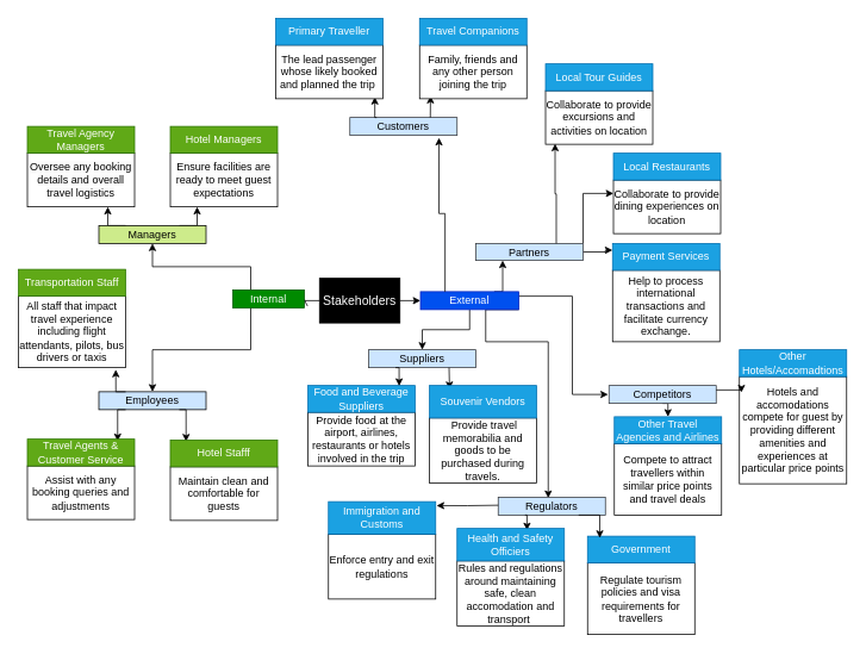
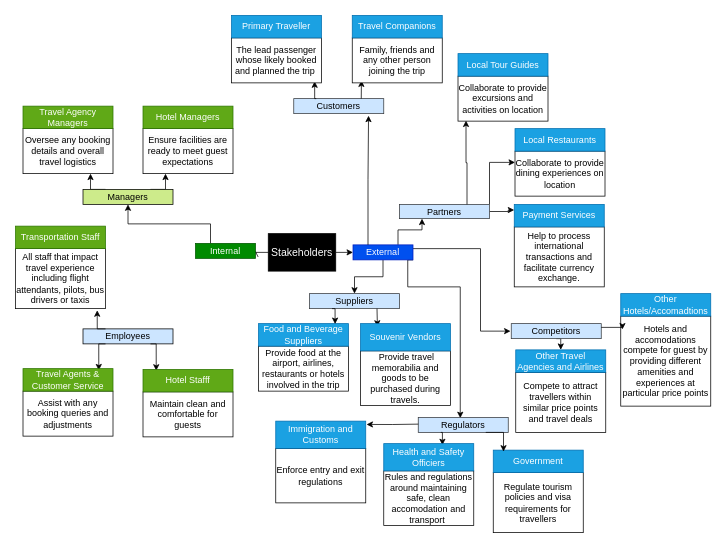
  <mxCell id="0" />
  <mxCell id="1" parent="0" />
  <mxCell id="2" style="edgeStyle=orthogonalEdgeStyle;rounded=0;orthogonalLoop=1;jettySize=auto;html=1;exitX=1;exitY=0.5;exitDx=0;exitDy=0;entryX=0;entryY=0.5;entryDx=0;entryDy=0;" edge="1" parent="1" source="4" target="21"><mxGeometry relative="1" as="geometry" /></mxCell>
  <mxCell id="3" style="edgeStyle=orthogonalEdgeStyle;rounded=0;orthogonalLoop=1;jettySize=auto;html=1;exitX=0;exitY=0.5;exitDx=0;exitDy=0;entryX=1;entryY=0.5;entryDx=0;entryDy=0;endArrow=open;" edge="1" parent="1" source="4" target="12"><mxGeometry relative="1" as="geometry" /></mxCell>
  <mxCell id="4" value="&lt;font color=&quot;#ffffff&quot; style=&quot;font-size: 14px;&quot;&gt;Stakeholders&lt;/font&gt;" style="rounded=0;whiteSpace=wrap;html=1;fillColor=#000000;" vertex="1" parent="1"><mxGeometry x="357" y="311" width="90" height="50" as="geometry" /></mxCell>
  <mxCell id="5" value="&lt;meta charset=&quot;utf-8&quot;&gt;&lt;span style=&quot;color: rgb(0, 0, 0); font-family: Helvetica; font-size: 12px; font-style: normal; font-variant-ligatures: normal; font-variant-caps: normal; font-weight: 400; letter-spacing: normal; orphans: 2; text-align: left; text-indent: 0px; text-transform: none; widows: 2; word-spacing: 0px; -webkit-text-stroke-width: 0px; white-space: normal; background-color: rgb(251, 251, 251); text-decoration-thickness: initial; text-decoration-style: initial; text-decoration-color: initial; display: inline !important; float: none;&quot;&gt;Oversee any booking details and overall travel logistics&lt;/span&gt;" style="rounded=0;whiteSpace=wrap;html=1;" vertex="1" parent="1"><mxGeometry x="30" y="171" width="120" height="60" as="geometry" /></mxCell>
  <mxCell id="6" style="edgeStyle=orthogonalEdgeStyle;rounded=0;orthogonalLoop=1;jettySize=auto;html=1;exitX=0.25;exitY=0;exitDx=0;exitDy=0;entryX=0.75;entryY=1;entryDx=0;entryDy=0;" edge="1" parent="1" source="9" target="5"><mxGeometry relative="1" as="geometry" /></mxCell>
  <mxCell id="7" style="edgeStyle=orthogonalEdgeStyle;rounded=0;orthogonalLoop=1;jettySize=auto;html=1;exitX=0.75;exitY=0;exitDx=0;exitDy=0;entryX=0.25;entryY=1;entryDx=0;entryDy=0;" edge="1" parent="1" source="9" target="10"><mxGeometry relative="1" as="geometry" /></mxCell>
  <mxCell id="8" style="edgeStyle=orthogonalEdgeStyle;rounded=0;orthogonalLoop=1;jettySize=auto;html=1;exitX=0.25;exitY=0;exitDx=0;exitDy=0;entryX=0.5;entryY=1;entryDx=0;entryDy=0;" edge="1" parent="1" source="12" target="9"><mxGeometry relative="1" as="geometry" /></mxCell>
  <mxCell id="9" value="Managers" style="rounded=0;whiteSpace=wrap;html=1;fillColor=#cdeb8b;strokeColor=default;" vertex="1" parent="1"><mxGeometry x="110" y="252" width="120" height="20" as="geometry" /></mxCell>
  <mxCell id="10" value="&lt;span style=&quot;color: rgb(0, 0, 0); font-family: Helvetica; font-size: 12px; font-style: normal; font-variant-ligatures: normal; font-variant-caps: normal; font-weight: 400; letter-spacing: normal; orphans: 2; text-align: left; text-indent: 0px; text-transform: none; widows: 2; word-spacing: 0px; -webkit-text-stroke-width: 0px; white-space: normal; background-color: rgb(251, 251, 251); text-decoration-thickness: initial; text-decoration-style: initial; text-decoration-color: initial; display: inline !important; float: none;&quot;&gt;Ensure facilities are ready to meet guest expectations&lt;/span&gt;" style="rounded=0;whiteSpace=wrap;html=1;" vertex="1" parent="1"><mxGeometry x="190" y="171" width="120" height="60" as="geometry" /></mxCell>
- <mxCell id="11" style="edgeStyle=orthogonalEdgeStyle;rounded=0;orthogonalLoop=1;jettySize=auto;html=1;exitX=0.25;exitY=1;exitDx=0;exitDy=0;entryX=0.5;entryY=0;entryDx=0;entryDy=0;" edge="1" parent="1" source="12" target="13"><mxGeometry relative="1" as="geometry" /></mxCell>
  <mxCell id="12" value="Internal" style="rounded=0;whiteSpace=wrap;html=1;fillColor=#008a00;fontColor=#ffffff;strokeColor=#005700;" vertex="1" parent="1"><mxGeometry x="260" y="324" width="80" height="20" as="geometry" /></mxCell>
  <mxCell id="13" value="Employees" style="rounded=0;whiteSpace=wrap;html=1;fillColor=#cce5ff;strokeColor=default;" vertex="1" parent="1"><mxGeometry x="110" y="438" width="120" height="20" as="geometry" /></mxCell>
  <mxCell id="14" value="&lt;span style=&quot;text-align: left;&quot;&gt;All staff that impact travel experience including flight attendants, pilots, bus drivers or taxis&lt;/span&gt;" style="rounded=0;whiteSpace=wrap;html=1;" vertex="1" parent="1"><mxGeometry x="20" y="331" width="120" height="80" as="geometry" /></mxCell>
  <mxCell id="15" style="edgeStyle=orthogonalEdgeStyle;rounded=0;orthogonalLoop=1;jettySize=auto;html=1;exitX=0.25;exitY=0;exitDx=0;exitDy=0;entryX=0.908;entryY=1.028;entryDx=0;entryDy=0;entryPerimeter=0;" edge="1" parent="1" source="13" target="14"><mxGeometry relative="1" as="geometry" /></mxCell>
  <mxCell id="16" style="edgeStyle=orthogonalEdgeStyle;rounded=0;orthogonalLoop=1;jettySize=auto;html=1;exitX=0.25;exitY=1;exitDx=0;exitDy=0;entryX=0.842;entryY=0.078;entryDx=0;entryDy=0;entryPerimeter=0;" edge="1" parent="1" source="13" target="55"><mxGeometry relative="1" as="geometry" /></mxCell>
  <mxCell id="17" style="edgeStyle=orthogonalEdgeStyle;rounded=0;orthogonalLoop=1;jettySize=auto;html=1;exitX=0.5;exitY=1;exitDx=0;exitDy=0;entryX=0.5;entryY=0;entryDx=0;entryDy=0;" edge="1" parent="1" source="21" target="32"><mxGeometry relative="1" as="geometry" /></mxCell>
  <mxCell id="18" style="edgeStyle=orthogonalEdgeStyle;rounded=0;orthogonalLoop=1;jettySize=auto;html=1;exitX=1;exitY=1;exitDx=0;exitDy=0;entryX=0.5;entryY=0;entryDx=0;entryDy=0;" edge="1" parent="1" source="21"><mxGeometry relative="1" as="geometry"><mxPoint x="543" y="337" as="sourcePoint" /><mxPoint x="613" y="557" as="targetPoint" /><Array as="points"><mxPoint x="543" y="346" /><mxPoint x="543" y="382" /><mxPoint x="613" y="382" /></Array></mxGeometry></mxCell>
  <mxCell id="19" style="edgeStyle=orthogonalEdgeStyle;rounded=0;orthogonalLoop=1;jettySize=auto;html=1;exitX=1;exitY=0.25;exitDx=0;exitDy=0;entryX=0;entryY=0.5;entryDx=0;entryDy=0;" edge="1" parent="1" source="21"><mxGeometry relative="1" as="geometry"><mxPoint x="680" y="441" as="targetPoint" /><Array as="points"><mxPoint x="640" y="331" /><mxPoint x="640" y="441" /></Array></mxGeometry></mxCell>
  <mxCell id="20" style="edgeStyle=orthogonalEdgeStyle;rounded=0;orthogonalLoop=1;jettySize=auto;html=1;exitX=0.75;exitY=0;exitDx=0;exitDy=0;entryX=0.25;entryY=1;entryDx=0;entryDy=0;" edge="1" parent="1" source="21" target="26"><mxGeometry relative="1" as="geometry" /></mxCell>
- <mxCell id="21" value="External" style="rounded=0;whiteSpace=wrap;html=1;fillColor=#0050ef;fontColor=#ffffff;strokeColor=#001DBC;" vertex="1" parent="1"><mxGeometry x="470" y="326" width="110" height="20" as="geometry" /></mxCell>
+ <mxCell id="21" value="External" style="rounded=0;whiteSpace=wrap;html=1;fillColor=#0050ef;fontColor=#ffffff;strokeColor=#001DBC;" vertex="1" parent="1"><mxGeometry x="470" y="326" width="80" height="20" as="geometry" /></mxCell>
  <mxCell id="22" value="Customers&lt;span style=&quot;color: rgba(0, 0, 0, 0); font-family: monospace; font-size: 0px; text-align: start; text-wrap: nowrap;&quot;&gt;%3CmxGraphModel%3E%3Croot%3E%3CmxCell%20id%3D%220%22%2F%3E%3CmxCell%20id%3D%221%22%20parent%3D%220%22%2F%3E%3CmxCell%20id%3D%222%22%20value%3D%22Employees%22%20style%3D%22rounded%3D0%3BwhiteSpace%3Dwrap%3Bhtml%3D1%3B%22%20vertex%3D%221%22%20parent%3D%221%22%3E%3CmxGeometry%20x%3D%22120%22%20y%3D%22447%22%20width%3D%22120%22%20height%3D%2220%22%20as%3D%22geometry%22%2F%3E%3C%2FmxCell%3E%3C%2Froot%3E%3C%2FmxGraphModel%3E&lt;/span&gt;" style="rounded=0;whiteSpace=wrap;html=1;fillColor=#cce5ff;strokeColor=#36393d;" vertex="1" parent="1"><mxGeometry x="391" y="131" width="120" height="20" as="geometry" /></mxCell>
  <mxCell id="23" style="edgeStyle=orthogonalEdgeStyle;rounded=0;orthogonalLoop=1;jettySize=auto;html=1;exitX=0.75;exitY=1;exitDx=0;exitDy=0;entryX=0.147;entryY=0.057;entryDx=0;entryDy=0;entryPerimeter=0;" edge="1" parent="1" source="13" target="75"><mxGeometry relative="1" as="geometry" /></mxCell>
  <mxCell id="24" style="edgeStyle=orthogonalEdgeStyle;rounded=0;orthogonalLoop=1;jettySize=auto;html=1;exitX=1;exitY=0;exitDx=0;exitDy=0;entryX=0;entryY=0.25;entryDx=0;entryDy=0;" edge="1" parent="1" source="26" target="62"><mxGeometry relative="1" as="geometry" /></mxCell>
  <mxCell id="25" style="edgeStyle=orthogonalEdgeStyle;rounded=0;orthogonalLoop=1;jettySize=auto;html=1;exitX=1;exitY=0.5;exitDx=0;exitDy=0;entryX=0;entryY=0.25;entryDx=0;entryDy=0;" edge="1" parent="1" source="26" target="30"><mxGeometry relative="1" as="geometry"><Array as="points"><mxPoint x="677" y="282" /><mxPoint x="677" y="279" /></Array></mxGeometry></mxCell>
  <mxCell id="26" value="Partners" style="rounded=0;whiteSpace=wrap;html=1;fillColor=#cce5ff;strokeColor=#36393d;" vertex="1" parent="1"><mxGeometry x="532" y="272" width="120" height="19" as="geometry" /></mxCell>
  <mxCell id="27" style="edgeStyle=orthogonalEdgeStyle;rounded=0;orthogonalLoop=1;jettySize=auto;html=1;exitX=0.25;exitY=0;exitDx=0;exitDy=0;entryX=0.924;entryY=0.967;entryDx=0;entryDy=0;entryPerimeter=0;" edge="1" parent="1" source="22" target="56"><mxGeometry relative="1" as="geometry" /></mxCell>
  <mxCell id="28" style="edgeStyle=orthogonalEdgeStyle;rounded=0;orthogonalLoop=1;jettySize=auto;html=1;exitX=0.75;exitY=0;exitDx=0;exitDy=0;entryX=0.102;entryY=0.947;entryDx=0;entryDy=0;entryPerimeter=0;" edge="1" parent="1" source="22" target="58"><mxGeometry relative="1" as="geometry" /></mxCell>
  <mxCell id="29" value="&lt;div style=&quot;&quot;&gt;&lt;span style=&quot;text-align: left;&quot;&gt;Help to process international transactions and facilitate currency exchange.&lt;/span&gt;&lt;br&gt;&lt;/div&gt;" style="rounded=0;whiteSpace=wrap;html=1;align=center;" vertex="1" parent="1"><mxGeometry x="685" y="302" width="120" height="80" as="geometry" /></mxCell>
  <mxCell id="30" value="&lt;div style=&quot;&quot;&gt;Payment Services&lt;/div&gt;" style="rounded=0;whiteSpace=wrap;html=1;align=center;fillColor=#1ba1e2;fontColor=#ffffff;strokeColor=#006EAF;" vertex="1" parent="1"><mxGeometry x="685" y="272" width="120" height="30" as="geometry" /></mxCell>
  <mxCell id="31" style="edgeStyle=orthogonalEdgeStyle;rounded=0;orthogonalLoop=1;jettySize=auto;html=1;exitX=0.25;exitY=0;exitDx=0;exitDy=0;entryX=0.831;entryY=1.139;entryDx=0;entryDy=0;entryPerimeter=0;" edge="1" parent="1" source="21" target="22"><mxGeometry relative="1" as="geometry" /></mxCell>
  <mxCell id="32" value="Suppliers" style="rounded=0;whiteSpace=wrap;html=1;fillColor=#cce5ff;strokeColor=#36393d;" vertex="1" parent="1"><mxGeometry x="412" y="391" width="120" height="20" as="geometry" /></mxCell>
  <mxCell id="33" value="Regulators" style="rounded=0;whiteSpace=wrap;html=1;fillColor=#cce5ff;strokeColor=#36393d;" vertex="1" parent="1"><mxGeometry x="557" y="556" width="120" height="20" as="geometry" /></mxCell>
  <mxCell id="34" value="&lt;div style=&quot;&quot;&gt;&lt;span style=&quot;text-align: left;&quot;&gt;Provide food at the airport, airlines, restaurants or hotels involved in the trip&lt;/span&gt;&lt;br&gt;&lt;/div&gt;" style="rounded=0;whiteSpace=wrap;html=1;align=center;" vertex="1" parent="1"><mxGeometry x="344" y="461" width="120" height="60" as="geometry" /></mxCell>
  <mxCell id="35" value="&lt;div style=&quot;&quot;&gt;Food and Beverage Suppliers&lt;/div&gt;" style="rounded=0;whiteSpace=wrap;html=1;align=center;fillColor=#1ba1e2;fontColor=#ffffff;strokeColor=#006EAF;" vertex="1" parent="1"><mxGeometry x="344" y="431" width="120" height="30" as="geometry" /></mxCell>
  <mxCell id="36" style="edgeStyle=orthogonalEdgeStyle;rounded=0;orthogonalLoop=1;jettySize=auto;html=1;exitX=0.75;exitY=1;exitDx=0;exitDy=0;entryX=0.188;entryY=0.111;entryDx=0;entryDy=0;entryPerimeter=0;" edge="1" parent="1" source="32" target="73"><mxGeometry relative="1" as="geometry" /></mxCell>
  <mxCell id="37" style="edgeStyle=orthogonalEdgeStyle;rounded=0;orthogonalLoop=1;jettySize=auto;html=1;exitX=0.25;exitY=1;exitDx=0;exitDy=0;entryX=0.851;entryY=0.016;entryDx=0;entryDy=0;entryPerimeter=0;" edge="1" parent="1" source="32" target="35"><mxGeometry relative="1" as="geometry" /></mxCell>
  <mxCell id="38" style="edgeStyle=orthogonalEdgeStyle;rounded=0;orthogonalLoop=1;jettySize=auto;html=1;exitX=0.5;exitY=1;exitDx=0;exitDy=0;entryX=0.5;entryY=0;entryDx=0;entryDy=0;" edge="1" parent="1" source="39" target="65"><mxGeometry relative="1" as="geometry" /></mxCell>
  <mxCell id="39" value="Competitors" style="rounded=0;whiteSpace=wrap;html=1;fillColor=#cce5ff;strokeColor=#36393d;" vertex="1" parent="1"><mxGeometry x="681" y="431" width="120" height="20" as="geometry" /></mxCell>
  <mxCell id="40" value="Hotels and accomodations compete for guest by providing different amenities and experiences at particular price points" style="rounded=0;whiteSpace=wrap;html=1;align=center;" vertex="1" parent="1"><mxGeometry x="827" y="421" width="120" height="120" as="geometry" /></mxCell>
  <mxCell id="41" value="&lt;div style=&quot;&quot;&gt;Other Hotels/Accomadtions&lt;/div&gt;" style="rounded=0;whiteSpace=wrap;html=1;align=center;fillColor=#1ba1e2;fontColor=#ffffff;strokeColor=#006EAF;" vertex="1" parent="1"><mxGeometry x="827" y="391" width="120" height="30" as="geometry" /></mxCell>
  <mxCell id="42" value="&lt;div style=&quot;&quot;&gt;&lt;span style=&quot;text-align: left;&quot;&gt;Regulate tourism policies and visa requirements for travellers&lt;/span&gt;&lt;br&gt;&lt;/div&gt;" style="rounded=0;whiteSpace=wrap;html=1;align=center;" vertex="1" parent="1"><mxGeometry x="657" y="629.67" width="120" height="80" as="geometry" /></mxCell>
  <mxCell id="43" value="&lt;div style=&quot;&quot;&gt;Government&lt;/div&gt;" style="rounded=0;whiteSpace=wrap;html=1;align=center;fillColor=#1ba1e2;fontColor=#ffffff;strokeColor=#006EAF;" vertex="1" parent="1"><mxGeometry x="657" y="599.67" width="120" height="30" as="geometry" /></mxCell>
  <mxCell id="44" style="edgeStyle=orthogonalEdgeStyle;rounded=0;orthogonalLoop=1;jettySize=auto;html=1;exitX=0.75;exitY=0;exitDx=0;exitDy=0;entryX=0.089;entryY=0.987;entryDx=0;entryDy=0;entryPerimeter=0;" edge="1" parent="1" source="26" target="60"><mxGeometry relative="1" as="geometry" /></mxCell>
  <mxCell id="45" style="edgeStyle=orthogonalEdgeStyle;rounded=0;orthogonalLoop=1;jettySize=auto;html=1;exitX=1;exitY=0.25;exitDx=0;exitDy=0;entryX=0.018;entryY=0.148;entryDx=0;entryDy=0;entryPerimeter=0;" edge="1" parent="1" source="39" target="40"><mxGeometry relative="1" as="geometry" /></mxCell>
  <mxCell id="46" style="edgeStyle=orthogonalEdgeStyle;rounded=0;orthogonalLoop=1;jettySize=auto;html=1;exitX=0.25;exitY=1;exitDx=0;exitDy=0;entryX=0.652;entryY=0.057;entryDx=0;entryDy=0;entryPerimeter=0;" edge="1" parent="1" source="33" target="67"><mxGeometry relative="1" as="geometry" /></mxCell>
  <mxCell id="47" style="edgeStyle=orthogonalEdgeStyle;rounded=0;orthogonalLoop=1;jettySize=auto;html=1;entryX=0.917;entryY=0.122;entryDx=0;entryDy=0;entryPerimeter=0;" edge="1" parent="1"><mxGeometry relative="1" as="geometry"><mxPoint x="557" y="565" as="sourcePoint" /><mxPoint x="488.04" y="565.433" as="targetPoint" /></mxGeometry></mxCell>
  <mxCell id="48" style="edgeStyle=orthogonalEdgeStyle;rounded=0;orthogonalLoop=1;jettySize=auto;html=1;exitX=0.75;exitY=1;exitDx=0;exitDy=0;entryX=0.114;entryY=0.065;entryDx=0;entryDy=0;entryPerimeter=0;" edge="1" parent="1" source="33" target="43"><mxGeometry relative="1" as="geometry" /></mxCell>
  <mxCell id="49" value="" style="group;movable=1;resizable=1;rotatable=1;deletable=1;editable=1;locked=0;connectable=1;" vertex="1" connectable="0" parent="1"><mxGeometry x="20" y="141" width="290" height="440" as="geometry" /></mxCell>
  <mxCell id="50" value="&lt;span style=&quot;text-align: left;&quot;&gt;Travel Agency Managers&lt;/span&gt;" style="rounded=0;whiteSpace=wrap;html=1;fillColor=#60a917;fontColor=#ffffff;strokeColor=#2D7600;" vertex="1" parent="49"><mxGeometry x="10" width="120" height="30" as="geometry" /></mxCell>
  <mxCell id="51" value="Hotel Managers" style="rounded=0;whiteSpace=wrap;html=1;fillColor=#60a917;fontColor=#ffffff;strokeColor=#2D7600;" vertex="1" parent="49"><mxGeometry x="170" width="120" height="30" as="geometry" /></mxCell>
  <mxCell id="52" value="&lt;div style=&quot;text-align: left;&quot;&gt;Transportation Staff&lt;/div&gt;" style="rounded=0;whiteSpace=wrap;html=1;fillColor=#60a917;fontColor=#ffffff;strokeColor=#2D7600;" vertex="1" parent="49"><mxGeometry y="160" width="120" height="30" as="geometry" /></mxCell>
  <mxCell id="53" value="" style="group" vertex="1" connectable="0" parent="49"><mxGeometry x="10" y="350" width="120" height="90" as="geometry" /></mxCell>
  <mxCell id="54" value="&lt;span style=&quot;text-align: left;&quot;&gt;Assist with any booking queries and adjustments&lt;/span&gt;" style="rounded=0;whiteSpace=wrap;html=1;" vertex="1" parent="53"><mxGeometry y="30" width="120" height="60" as="geometry" /></mxCell>
  <mxCell id="55" value="&lt;div style=&quot;&quot;&gt;Travel Agents &amp;amp; Customer Service&lt;/div&gt;" style="rounded=0;whiteSpace=wrap;html=1;align=center;fillColor=#60a917;fontColor=#ffffff;strokeColor=#2D7600;" vertex="1" parent="53"><mxGeometry width="120" height="30" as="geometry" /></mxCell>
  <mxCell id="56" value="&lt;div style=&quot;&quot;&gt;&lt;span style=&quot;background-color: initial; font-size: 12px;&quot;&gt;The lead passenger whose likely booked and planned the trip&amp;nbsp;&lt;/span&gt;&lt;/div&gt;" style="rounded=0;whiteSpace=wrap;html=1;align=center;" vertex="1" parent="1"><mxGeometry x="308" y="50" width="120" height="60" as="geometry" /></mxCell>
  <mxCell id="57" value="&lt;div style=&quot;&quot;&gt;Primary Traveller&lt;/div&gt;" style="rounded=0;whiteSpace=wrap;html=1;align=center;fillColor=#1ba1e2;fontColor=#ffffff;strokeColor=#006EAF;" vertex="1" parent="1"><mxGeometry x="308" y="20" width="120" height="30" as="geometry" /></mxCell>
  <mxCell id="58" value="&lt;div style=&quot;&quot;&gt;&lt;span style=&quot;background-color: initial; font-size: 12px;&quot;&gt;Family, friends and any other person joining the trip&lt;/span&gt;&lt;/div&gt;" style="rounded=0;whiteSpace=wrap;html=1;align=center;" vertex="1" parent="1"><mxGeometry x="469" y="50" width="120" height="60" as="geometry" /></mxCell>
  <mxCell id="59" value="&lt;div style=&quot;&quot;&gt;Travel Companions&lt;/div&gt;" style="rounded=0;whiteSpace=wrap;html=1;align=center;fillColor=#1ba1e2;fontColor=#ffffff;strokeColor=#006EAF;" vertex="1" parent="1"><mxGeometry x="469" y="20" width="120" height="30" as="geometry" /></mxCell>
  <mxCell id="60" value="&lt;div style=&quot;&quot;&gt;&lt;span style=&quot;text-align: left;&quot;&gt;Collaborate to provide excursions and activities on location&lt;/span&gt;&lt;br&gt;&lt;/div&gt;" style="rounded=0;whiteSpace=wrap;html=1;align=center;" vertex="1" parent="1"><mxGeometry x="610" y="101" width="120" height="60" as="geometry" /></mxCell>
  <mxCell id="61" value="&lt;div style=&quot;&quot;&gt;Local Tour Guides&lt;/div&gt;" style="rounded=0;whiteSpace=wrap;html=1;align=center;fillColor=#1ba1e2;fontColor=#ffffff;strokeColor=#006EAF;" vertex="1" parent="1"><mxGeometry x="610" y="71" width="120" height="30" as="geometry" /></mxCell>
  <mxCell id="62" value="&lt;div style=&quot;&quot;&gt;&lt;span style=&quot;text-align: left;&quot;&gt;Collaborate to provide dining experiences on location&lt;/span&gt;&lt;br&gt;&lt;/div&gt;" style="rounded=0;whiteSpace=wrap;html=1;align=center;" vertex="1" parent="1"><mxGeometry x="686" y="201" width="120" height="60" as="geometry" /></mxCell>
  <mxCell id="63" value="&lt;div style=&quot;&quot;&gt;Local Restaurants&lt;/div&gt;" style="rounded=0;whiteSpace=wrap;html=1;align=center;fillColor=#1ba1e2;fontColor=#ffffff;strokeColor=#006EAF;" vertex="1" parent="1"><mxGeometry x="686" y="171" width="120" height="30" as="geometry" /></mxCell>
  <mxCell id="64" value="&lt;div style=&quot;&quot;&gt;&lt;span style=&quot;text-align: left;&quot;&gt;Compete to attract travellers within similar price points and travel deals&lt;/span&gt;&lt;br&gt;&lt;/div&gt;" style="rounded=0;whiteSpace=wrap;html=1;align=center;" vertex="1" parent="1"><mxGeometry x="687" y="496" width="120" height="80" as="geometry" /></mxCell>
  <mxCell id="65" value="&lt;div style=&quot;&quot;&gt;Other Travel Agencies and Airlines&lt;/div&gt;" style="rounded=0;whiteSpace=wrap;html=1;align=center;fillColor=#1ba1e2;fontColor=#ffffff;strokeColor=#006EAF;" vertex="1" parent="1"><mxGeometry x="687" y="466" width="120" height="30" as="geometry" /></mxCell>
  <mxCell id="66" value="&lt;div style=&quot;&quot;&gt;Rules and regulations around maintaining safe, clean accomodation and transport&amp;nbsp;&lt;/div&gt;" style="rounded=0;whiteSpace=wrap;html=1;align=center;" vertex="1" parent="1"><mxGeometry x="511" y="627.333" width="120" height="72.667" as="geometry" /></mxCell>
  <mxCell id="67" value="&lt;div style=&quot;&quot;&gt;Health and Safety Officiers&lt;/div&gt;" style="rounded=0;whiteSpace=wrap;html=1;align=center;fillColor=#1ba1e2;fontColor=#ffffff;strokeColor=#006EAF;" vertex="1" parent="1"><mxGeometry x="511" y="591" width="120" height="36.333" as="geometry" /></mxCell>
  <mxCell id="68" value="" style="group" vertex="1" connectable="0" parent="1"><mxGeometry x="367" y="561" width="120" height="109" as="geometry" /></mxCell>
  <mxCell id="69" value="&lt;div style=&quot;&quot;&gt;&lt;span style=&quot;text-align: left;&quot;&gt;Enforce entry and exit regulations&lt;/span&gt;&lt;br&gt;&lt;/div&gt;" style="rounded=0;whiteSpace=wrap;html=1;align=center;" vertex="1" parent="68"><mxGeometry y="36.333" width="120" height="72.667" as="geometry" /></mxCell>
  <mxCell id="70" value="&lt;div style=&quot;&quot;&gt;Immigration and Customs&lt;/div&gt;" style="rounded=0;whiteSpace=wrap;html=1;align=center;fillColor=#1ba1e2;fontColor=#ffffff;strokeColor=#006EAF;" vertex="1" parent="1"><mxGeometry x="367" y="561" width="120" height="36.333" as="geometry" /></mxCell>
  <mxCell id="71" style="edgeStyle=orthogonalEdgeStyle;rounded=0;orthogonalLoop=1;jettySize=auto;html=1;exitX=0.5;exitY=1;exitDx=0;exitDy=0;" edge="1" parent="1" source="70" target="70"><mxGeometry relative="1" as="geometry" /></mxCell>
  <mxCell id="72" value="&lt;div style=&quot;&quot;&gt;&lt;span style=&quot;text-align: left;&quot;&gt;&amp;nbsp;Provide travel memorabilia and goods to be purchased during travels.&lt;/span&gt;&lt;br&gt;&lt;/div&gt;" style="rounded=0;whiteSpace=wrap;html=1;align=center;" vertex="1" parent="1"><mxGeometry x="480" y="467.333" width="120" height="72.667" as="geometry" /></mxCell>
  <mxCell id="73" value="&lt;div style=&quot;&quot;&gt;Souvenir Vendors&lt;/div&gt;" style="rounded=0;whiteSpace=wrap;html=1;align=center;fillColor=#1ba1e2;fontColor=#ffffff;strokeColor=#006EAF;" vertex="1" parent="1"><mxGeometry x="480" y="431" width="120" height="36.333" as="geometry" /></mxCell>
  <mxCell id="74" value="&lt;span style=&quot;text-align: left;&quot;&gt;Maintain clean and comfortable for guests&lt;/span&gt;" style="rounded=0;whiteSpace=wrap;html=1;" vertex="1" parent="1"><mxGeometry x="190" y="522" width="120" height="60" as="geometry" /></mxCell>
  <mxCell id="75" value="&lt;div style=&quot;&quot;&gt;Hotel Stafff&lt;/div&gt;" style="rounded=0;whiteSpace=wrap;html=1;align=center;fillColor=#60a917;fontColor=#ffffff;strokeColor=#2D7600;" vertex="1" parent="1"><mxGeometry x="190" y="492" width="120" height="30" as="geometry" /></mxCell>
